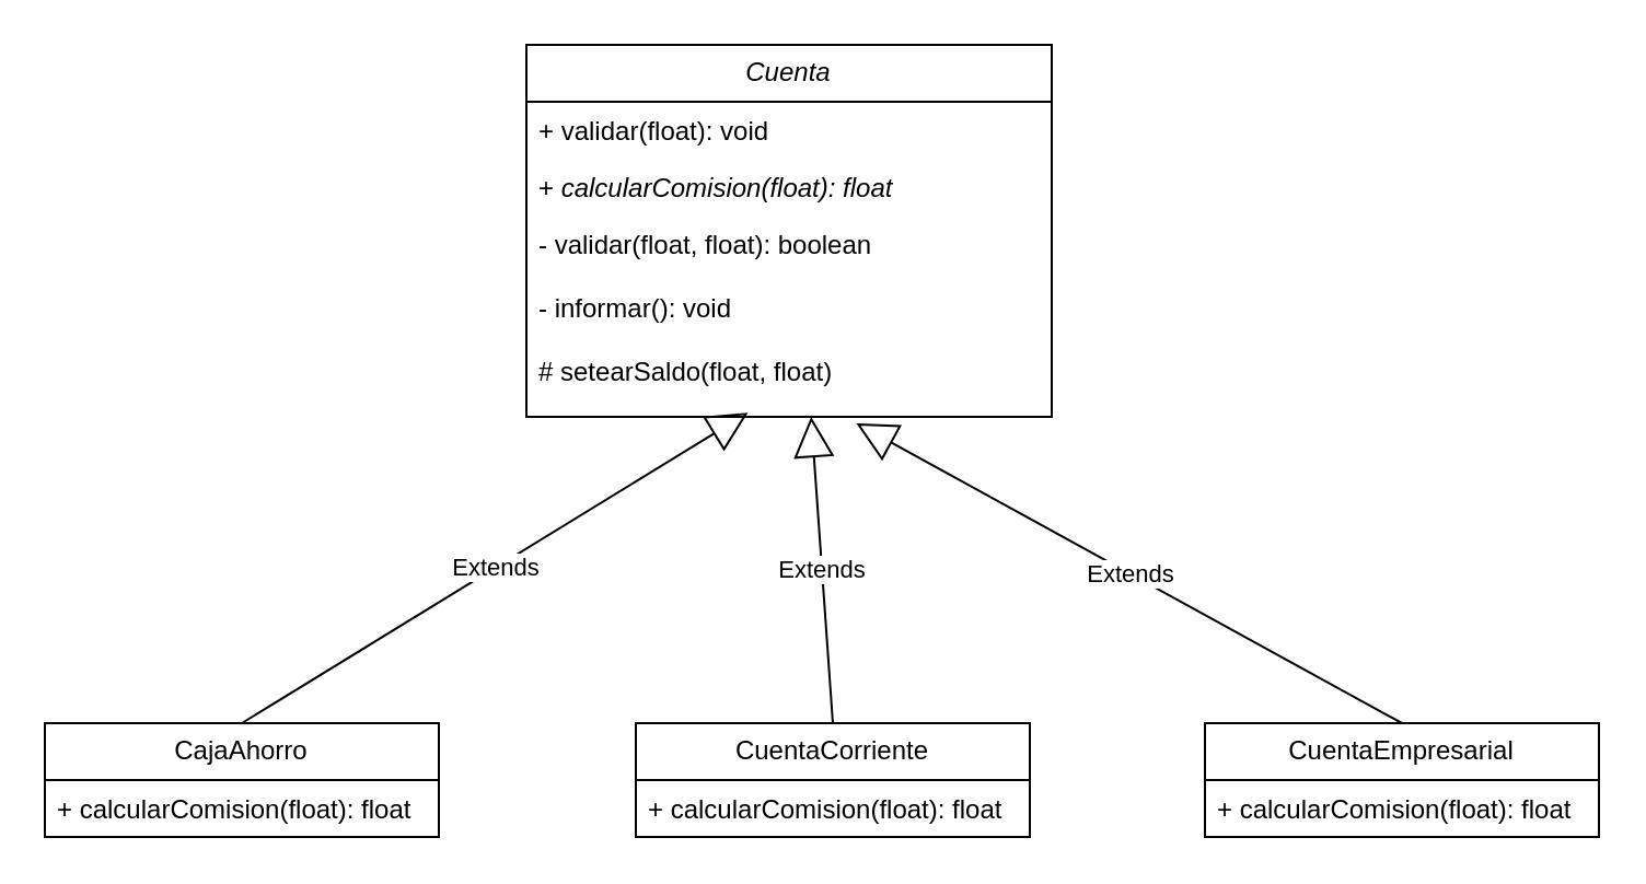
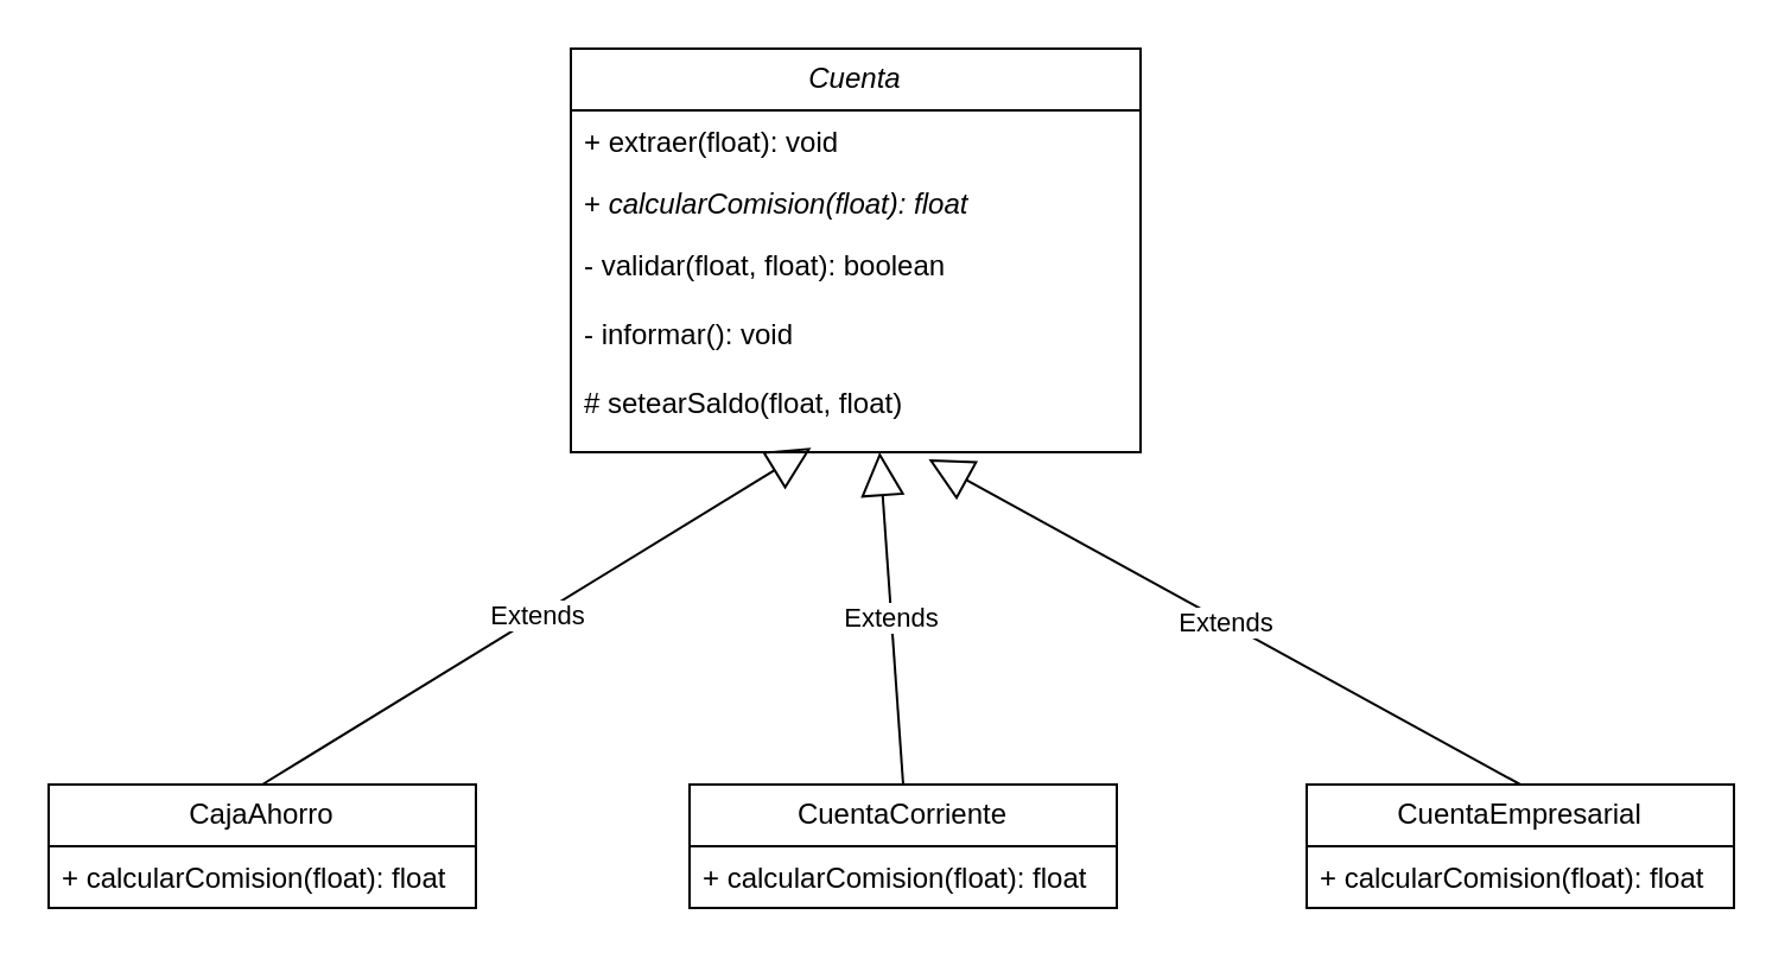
  <mxCell id="0" />
  <mxCell id="1" parent="0" />
  <mxCell id="2" value="&lt;i&gt;Cuenta&lt;/i&gt;" style="swimlane;fontStyle=0;childLayout=stackLayout;horizontal=1;startSize=26;fillColor=none;horizontalStack=0;resizeParent=1;resizeParentMax=0;resizeLast=0;collapsible=1;marginBottom=0;whiteSpace=wrap;html=1;" vertex="1" parent="1"><mxGeometry x="240" y="20" width="240" height="170" as="geometry"><mxRectangle x="340" y="280" width="80" height="30" as="alternateBounds" /></mxGeometry></mxCell>
- <mxCell id="3" value="+ validar(float): void" style="text;strokeColor=none;fillColor=none;align=left;verticalAlign=top;spacingLeft=4;spacingRight=4;overflow=hidden;rotatable=0;points=[[0,0.5],[1,0.5]];portConstraint=eastwest;whiteSpace=wrap;html=1;" vertex="1" parent="2"><mxGeometry y="26" width="240" height="26" as="geometry" /></mxCell>
+ <mxCell id="3" value="+ extraer(float): void" style="text;strokeColor=none;fillColor=none;align=left;verticalAlign=top;spacingLeft=4;spacingRight=4;overflow=hidden;rotatable=0;points=[[0,0.5],[1,0.5]];portConstraint=eastwest;whiteSpace=wrap;html=1;" vertex="1" parent="2"><mxGeometry y="26" width="240" height="26" as="geometry" /></mxCell>
  <mxCell id="4" value="+ &lt;i&gt;calcularComision(float): float&lt;/i&gt;" style="text;strokeColor=none;fillColor=none;align=left;verticalAlign=top;spacingLeft=4;spacingRight=4;overflow=hidden;rotatable=0;points=[[0,0.5],[1,0.5]];portConstraint=eastwest;whiteSpace=wrap;html=1;" vertex="1" parent="2"><mxGeometry y="52" width="240" height="26" as="geometry" /></mxCell>
  <mxCell id="5" value="- validar(float, float): boolean&lt;br&gt;&lt;br&gt;- informar(): void&lt;br&gt;&lt;br&gt;# setearSaldo(float, float)" style="text;strokeColor=none;fillColor=none;align=left;verticalAlign=top;spacingLeft=4;spacingRight=4;overflow=hidden;rotatable=0;points=[[0,0.5],[1,0.5]];portConstraint=eastwest;whiteSpace=wrap;html=1;" vertex="1" parent="2"><mxGeometry y="78" width="240" height="92" as="geometry" /></mxCell>
  <mxCell id="6" value="CajaAhorro" style="swimlane;fontStyle=0;childLayout=stackLayout;horizontal=1;startSize=26;fillColor=none;horizontalStack=0;resizeParent=1;resizeParentMax=0;resizeLast=0;collapsible=1;marginBottom=0;whiteSpace=wrap;html=1;" vertex="1" parent="1"><mxGeometry x="20" y="330" width="180" height="52" as="geometry" /></mxCell>
  <mxCell id="7" value="+&amp;nbsp;calcularComision(float): float" style="text;strokeColor=none;fillColor=none;align=left;verticalAlign=top;spacingLeft=4;spacingRight=4;overflow=hidden;rotatable=0;points=[[0,0.5],[1,0.5]];portConstraint=eastwest;whiteSpace=wrap;html=1;" vertex="1" parent="6"><mxGeometry y="26" width="180" height="26" as="geometry" /></mxCell>
  <mxCell id="8" value="CuentaCorriente" style="swimlane;fontStyle=0;childLayout=stackLayout;horizontal=1;startSize=26;fillColor=none;horizontalStack=0;resizeParent=1;resizeParentMax=0;resizeLast=0;collapsible=1;marginBottom=0;whiteSpace=wrap;html=1;" vertex="1" parent="1"><mxGeometry x="290" y="330" width="180" height="52" as="geometry" /></mxCell>
  <mxCell id="9" value="+&amp;nbsp;calcularComision(float): float" style="text;strokeColor=none;fillColor=none;align=left;verticalAlign=top;spacingLeft=4;spacingRight=4;overflow=hidden;rotatable=0;points=[[0,0.5],[1,0.5]];portConstraint=eastwest;whiteSpace=wrap;html=1;" vertex="1" parent="8"><mxGeometry y="26" width="180" height="26" as="geometry" /></mxCell>
  <mxCell id="10" value="CuentaEmpresarial" style="swimlane;fontStyle=0;childLayout=stackLayout;horizontal=1;startSize=26;fillColor=none;horizontalStack=0;resizeParent=1;resizeParentMax=0;resizeLast=0;collapsible=1;marginBottom=0;whiteSpace=wrap;html=1;" vertex="1" parent="1"><mxGeometry x="550" y="330" width="180" height="52" as="geometry" /></mxCell>
  <mxCell id="11" value="+&amp;nbsp;calcularComision(float): float" style="text;strokeColor=none;fillColor=none;align=left;verticalAlign=top;spacingLeft=4;spacingRight=4;overflow=hidden;rotatable=0;points=[[0,0.5],[1,0.5]];portConstraint=eastwest;whiteSpace=wrap;html=1;" vertex="1" parent="10"><mxGeometry y="26" width="180" height="26" as="geometry" /></mxCell>
  <mxCell id="12" value="Extends" style="endArrow=block;endSize=16;endFill=0;html=1;rounded=0;exitX=0.5;exitY=0;exitDx=0;exitDy=0;entryX=0.422;entryY=0.979;entryDx=0;entryDy=0;entryPerimeter=0;" edge="1" parent="1" source="6" target="5"><mxGeometry width="160" relative="1" as="geometry"><mxPoint x="340" y="180" as="sourcePoint" /><mxPoint x="500" y="180" as="targetPoint" /></mxGeometry></mxCell>
  <mxCell id="13" value="Extends" style="endArrow=block;endSize=16;endFill=0;html=1;rounded=0;exitX=0.5;exitY=0;exitDx=0;exitDy=0;entryX=0.542;entryY=1;entryDx=0;entryDy=0;entryPerimeter=0;" edge="1" parent="1" source="8" target="5"><mxGeometry width="160" relative="1" as="geometry"><mxPoint x="120" y="340" as="sourcePoint" /><mxPoint x="383" y="216" as="targetPoint" /></mxGeometry></mxCell>
  <mxCell id="14" value="Extends" style="endArrow=block;endSize=16;endFill=0;html=1;rounded=0;exitX=0.5;exitY=0;exitDx=0;exitDy=0;entryX=0.628;entryY=1.032;entryDx=0;entryDy=0;entryPerimeter=0;" edge="1" parent="1" source="10" target="5"><mxGeometry width="160" relative="1" as="geometry"><mxPoint x="130" y="350" as="sourcePoint" /><mxPoint x="393" y="226" as="targetPoint" /></mxGeometry></mxCell>
